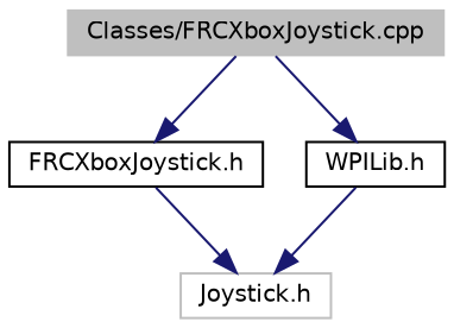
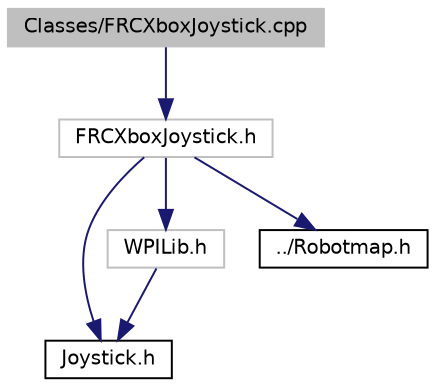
  digraph {
    node [color=grey75 fillcolor=white fontname=Helvetica fontsize=10 shape=record style=filled]
    edge [color=midnightblue fontname=Helvetica fontsize=10 labelfontname=Helvetica labelfontsize=10 style=solid]
    n1 [fillcolor=grey75 fontcolor=black height=0.2 label="Classes/FRCXboxJoystick.cpp" width=0.4]
-   n2 [color=black height=0.2 label="FRCXboxJoystick.h" width=0.4]
-   n3 [height=0.2 label="Joystick.h" width=0.4]
-   n4 [color=black height=0.2 label="WPILib.h" width=0.4]
+   n2 [height=0.2 label="FRCXboxJoystick.h" width=0.4]
+   n3 [color=black height=0.2 label="Joystick.h" width=0.4]
+   n4 [height=0.2 label="WPILib.h" width=0.4]
+   n5 [color=black height=0.2 label="../Robotmap.h" width=0.4]
    n1 -> n2
    n2 -> n3
-   n1 -> n4
+   n2 -> n4
+   n2 -> n5
    n4 -> n3
  }
